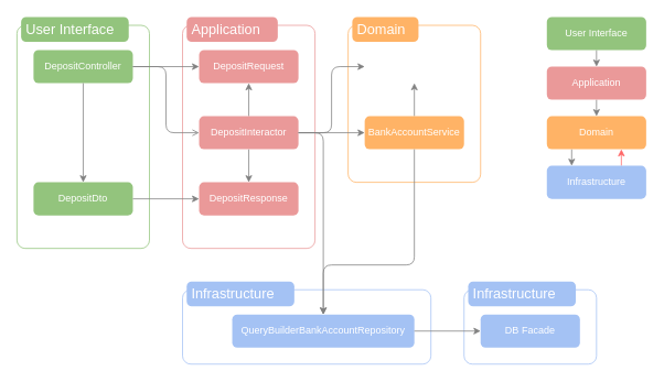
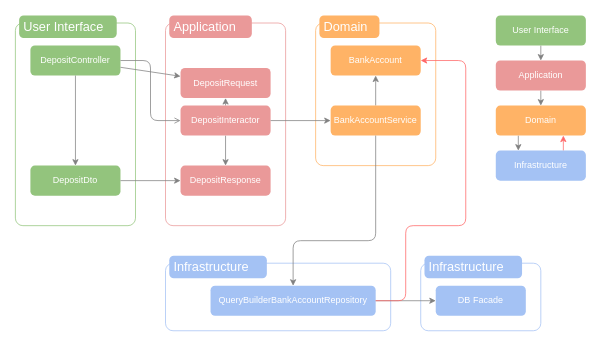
  <mxCell id="0" />
  <mxCell id="1" parent="0" />
  <mxCell id="2" value="" style="shape=mxgraph.mockup.containers.marginRect;rectMarginTop=10;strokeColor=#A4C2F4;strokeWidth=1;dashed=0;rounded=1;arcSize=5;recursiveResize=0;fillColor=none;" parent="1" vertex="1"><mxGeometry x="560" y="340" width="160" height="100" as="geometry" /></mxCell>
  <mxCell id="3" value="Infrastructure" style="shape=rect;strokeColor=none;fillColor=#a4c2f4;strokeWidth=1;dashed=0;rounded=1;arcSize=20;fontColor=#ffffff;fontSize=17;spacing=2;spacingTop=-2;align=left;autosize=1;spacingLeft=4;resizeWidth=0;resizeHeight=0;perimeter=none;" parent="2" vertex="1"><mxGeometry x="5" width="130" height="30" as="geometry" /></mxCell>
  <mxCell id="4" value="&lt;span style=&quot;color: rgb(255, 255, 255);&quot;&gt;DB Facade&lt;/span&gt;" style="rounded=1;whiteSpace=wrap;html=1;fillColor=#a4c2f4ff;strokeColor=none;" parent="2" vertex="1"><mxGeometry x="20" y="40" width="120" height="40" as="geometry" /></mxCell>
  <mxCell id="5" value="" style="shape=mxgraph.mockup.containers.marginRect;rectMarginTop=10;strokeColor=#FFB366;strokeWidth=1;dashed=0;rounded=1;arcSize=5;recursiveResize=0;fillColor=none;" parent="1" vertex="1"><mxGeometry x="420" y="20" width="160" height="200" as="geometry" /></mxCell>
  <mxCell id="6" value="Domain" style="shape=rect;strokeColor=none;fillColor=#FFB366;strokeWidth=1;dashed=0;rounded=1;arcSize=20;fontColor=#ffffff;fontSize=17;spacing=2;spacingTop=-2;align=left;autosize=1;spacingLeft=4;resizeWidth=0;resizeHeight=0;perimeter=none;" parent="5" vertex="1"><mxGeometry x="5" width="80" height="30" as="geometry" /></mxCell>
- <mxCell id="7" value="&lt;font color=&quot;#ffffff&quot;&gt;BankAccount&lt;/font&gt;" style="rounded=1;whiteSpace=wrap;html=1;fillColor=#ffffff;strokeColor=none;" parent="5" vertex="1"><mxGeometry x="20" y="40" width="120" height="40" as="geometry" /></mxCell>
+ <mxCell id="7" value="&lt;font color=&quot;#ffffff&quot;&gt;BankAccount&lt;/font&gt;" style="rounded=1;whiteSpace=wrap;html=1;fillColor=#FFB366;strokeColor=none;" parent="5" vertex="1"><mxGeometry x="20" y="40" width="120" height="40" as="geometry" /></mxCell>
  <mxCell id="8" style="edgeStyle=none;html=1;entryX=0.5;entryY=1;entryDx=0;entryDy=0;strokeColor=#808080;" parent="5" source="9" target="7" edge="1"><mxGeometry relative="1" as="geometry" /></mxCell>
  <mxCell id="9" value="&lt;font color=&quot;#ffffff&quot;&gt;BankAccountService&lt;br&gt;&lt;/font&gt;" style="rounded=1;whiteSpace=wrap;html=1;fillColor=#FFB366;strokeColor=none;" parent="5" vertex="1"><mxGeometry x="20" y="120" width="120" height="40" as="geometry" /></mxCell>
  <mxCell id="10" value="" style="shape=mxgraph.mockup.containers.marginRect;rectMarginTop=10;strokeColor=#93C47D;strokeWidth=1;dashed=0;rounded=1;arcSize=5;recursiveResize=0;fillColor=none;" parent="1" vertex="1"><mxGeometry x="20" y="20" width="160" height="280" as="geometry" /></mxCell>
  <mxCell id="11" value="User Interface" style="shape=rect;strokeColor=none;fillColor=#93c47d;strokeWidth=1;dashed=0;rounded=1;arcSize=20;fontColor=#ffffff;fontSize=17;spacing=2;spacingTop=-2;align=left;autosize=1;spacingLeft=4;resizeWidth=0;resizeHeight=0;perimeter=none;" parent="10" vertex="1"><mxGeometry x="5" width="130" height="30" as="geometry" /></mxCell>
  <mxCell id="12" value="&lt;span style=&quot;color: rgb(255, 255, 255);&quot;&gt;Deposit&lt;/span&gt;&lt;span style=&quot;color: rgb(255, 255, 255);&quot;&gt;Dto&lt;/span&gt;" style="rounded=1;whiteSpace=wrap;html=1;fillColor=#93c47dff;strokeColor=none;" parent="10" vertex="1"><mxGeometry x="20" y="200" width="120" height="40" as="geometry" /></mxCell>
  <mxCell id="13" value="&lt;span style=&quot;color: rgb(255, 255, 255);&quot;&gt;Deposit&lt;/span&gt;&lt;font color=&quot;#ffffff&quot;&gt;Controller&lt;/font&gt;" style="rounded=1;whiteSpace=wrap;html=1;fillColor=#93c47dff;strokeColor=none;" parent="10" vertex="1"><mxGeometry x="20" y="40" width="120" height="40" as="geometry" /></mxCell>
  <mxCell id="14" style="edgeStyle=none;jumpSize=6;html=1;strokeWidth=1;strokeColor=#808080;" parent="10" source="13" target="12" edge="1"><mxGeometry relative="1" as="geometry" /></mxCell>
  <mxCell id="15" value="" style="shape=mxgraph.mockup.containers.marginRect;rectMarginTop=10;strokeColor=#EA9999;strokeWidth=1;dashed=0;rounded=1;arcSize=5;recursiveResize=0;fillColor=none;" parent="1" vertex="1"><mxGeometry x="220" y="20" width="160" height="280" as="geometry" /></mxCell>
  <mxCell id="16" value="Application" style="shape=rect;strokeColor=none;fillColor=#ea9999;strokeWidth=1;dashed=0;rounded=1;arcSize=20;fontColor=#ffffff;fontSize=17;spacing=2;spacingTop=-2;align=left;autosize=1;spacingLeft=4;resizeWidth=0;resizeHeight=0;perimeter=none;" parent="15" vertex="1"><mxGeometry x="5" width="110" height="30" as="geometry" /></mxCell>
- <mxCell id="17" value="&lt;span style=&quot;color: rgb(255, 255, 255);&quot;&gt;Deposit&lt;/span&gt;&lt;font color=&quot;#ffffff&quot;&gt;Request&lt;/font&gt;" style="rounded=1;whiteSpace=wrap;html=1;fillColor=#ea9999ff;strokeColor=none;" parent="15" vertex="1"><mxGeometry x="20" y="40" width="120" height="40" as="geometry" /></mxCell>
+ <mxCell id="17" value="&lt;span style=&quot;color: rgb(255, 255, 255);&quot;&gt;Deposit&lt;/span&gt;&lt;font color=&quot;#ffffff&quot;&gt;Request&lt;/font&gt;" style="rounded=1;whiteSpace=wrap;html=1;fillColor=#ea9999ff;strokeColor=none;" parent="15" vertex="1"><mxGeometry x="20" y="70" width="120" height="40" as="geometry" /></mxCell>
  <mxCell id="18" value="&lt;span style=&quot;color: rgb(255, 255, 255);&quot;&gt;Deposit&lt;/span&gt;&lt;font color=&quot;#ffffff&quot;&gt;Response&lt;/font&gt;" style="rounded=1;whiteSpace=wrap;html=1;fillColor=#ea9999ff;strokeColor=none;" parent="15" vertex="1"><mxGeometry x="20" y="200" width="120" height="40" as="geometry" /></mxCell>
  <mxCell id="19" style="edgeStyle=none;html=1;entryX=0.5;entryY=1;entryDx=0;entryDy=0;strokeColor=#808080;" parent="15" source="21" target="17" edge="1"><mxGeometry relative="1" as="geometry" /></mxCell>
  <mxCell id="20" style="edgeStyle=none;html=1;entryX=0.5;entryY=0;entryDx=0;entryDy=0;strokeColor=#808080;" parent="15" source="21" target="18" edge="1"><mxGeometry relative="1" as="geometry" /></mxCell>
  <mxCell id="21" value="&lt;span style=&quot;color: rgb(255, 255, 255);&quot;&gt;Deposit&lt;/span&gt;&lt;font color=&quot;#ffffff&quot;&gt;Interactor&lt;/font&gt;" style="rounded=1;whiteSpace=wrap;html=1;fillColor=#ea9999ff;strokeColor=none;" parent="15" vertex="1"><mxGeometry x="20" y="120" width="120" height="40" as="geometry" /></mxCell>
  <mxCell id="22" style="edgeStyle=none;html=1;strokeColor=#808080;" parent="1" source="21" target="9" edge="1"><mxGeometry relative="1" as="geometry" /></mxCell>
  <mxCell id="23" style="edgeStyle=none;html=1;entryX=0;entryY=0.5;entryDx=0;entryDy=0;strokeColor=#808080;" parent="1" source="12" target="18" edge="1"><mxGeometry relative="1" as="geometry" /></mxCell>
- <mxCell id="24" style="edgeStyle=none;html=1;entryX=0;entryY=0.5;entryDx=0;entryDy=0;strokeColor=#808080;" parent="1" source="21" target="7" edge="1"><mxGeometry relative="1" as="geometry"><Array as="points"><mxPoint x="400" y="160" /><mxPoint x="400" y="80" /></Array></mxGeometry></mxCell>
  <mxCell id="25" style="edgeStyle=none;html=1;strokeColor=#808080;" parent="1" source="13" target="17" edge="1"><mxGeometry relative="1" as="geometry" /></mxCell>
  <mxCell id="26" style="edgeStyle=none;html=1;entryX=0;entryY=0.5;entryDx=0;entryDy=0;strokeColor=#808080;endArrow=open;" parent="1" source="13" target="21" edge="1"><mxGeometry relative="1" as="geometry"><Array as="points"><mxPoint x="200" y="80" /><mxPoint x="200" y="160" /></Array></mxGeometry></mxCell>
  <mxCell id="27" value="" style="shape=mxgraph.mockup.containers.marginRect;rectMarginTop=10;strokeColor=#A4C2F4;strokeWidth=1;dashed=0;rounded=1;arcSize=5;recursiveResize=0;fillColor=none;" parent="1" vertex="1"><mxGeometry x="220" y="340" width="300" height="100" as="geometry" /></mxCell>
  <mxCell id="28" value="Infrastructure" style="shape=rect;strokeColor=none;fillColor=#a4c2f4;strokeWidth=1;dashed=0;rounded=1;arcSize=20;fontColor=#ffffff;fontSize=17;spacing=2;spacingTop=-2;align=left;autosize=1;spacingLeft=4;resizeWidth=0;resizeHeight=0;perimeter=none;" parent="27" vertex="1"><mxGeometry x="5" width="130" height="30" as="geometry" /></mxCell>
  <mxCell id="29" value="&lt;span style=&quot;color: rgb(255, 255, 255);&quot;&gt;QueryBuilderBankAccountRepository&lt;/span&gt;" style="rounded=1;whiteSpace=wrap;html=1;fillColor=#a4c2f4ff;strokeColor=none;" parent="27" vertex="1"><mxGeometry x="60" y="40" width="220" height="40" as="geometry" /></mxCell>
  <mxCell id="30" style="edgeStyle=none;html=1;strokeColor=#808080;" parent="1" source="29" target="4" edge="1"><mxGeometry relative="1" as="geometry" /></mxCell>
  <mxCell id="31" style="edgeStyle=none;html=1;entryX=0.5;entryY=0;entryDx=0;entryDy=0;strokeColor=#808080;" parent="1" source="9" target="29" edge="1"><mxGeometry relative="1" as="geometry"><Array as="points"><mxPoint x="500" y="320" /><mxPoint x="390" y="320" /></Array></mxGeometry></mxCell>
- <mxCell id="32" style="edgeStyle=none;html=1;entryX=0.5;entryY=0;entryDx=0;entryDy=0;strokeColor=#808080;" parent="1" source="21" target="29" edge="1"><mxGeometry relative="1" as="geometry"><Array as="points"><mxPoint x="390" y="160" /></Array></mxGeometry></mxCell>
+ <mxCell id="33" style="edgeStyle=none;html=1;entryX=1;entryY=0.5;entryDx=0;entryDy=0;strokeColor=#FF6666;" parent="1" source="29" target="7" edge="1"><mxGeometry relative="1" as="geometry"><Array as="points"><mxPoint x="540" y="400" /><mxPoint x="540" y="300" /><mxPoint x="620" y="300" /><mxPoint x="620" y="80" /></Array></mxGeometry></mxCell>
  <mxCell id="34" style="edgeStyle=none;html=1;entryX=0.5;entryY=0;entryDx=0;entryDy=0;strokeColor=#808080;" edge="1" parent="1" source="35" target="37"><mxGeometry relative="1" as="geometry" /></mxCell>
  <mxCell id="35" value="&lt;font color=&quot;#ffffff&quot;&gt;User Interface&lt;/font&gt;" style="rounded=1;whiteSpace=wrap;html=1;fillColor=#93c47dff;strokeColor=none;glass=0;shadow=0;" vertex="1" parent="1"><mxGeometry x="660" y="20" width="120" height="40" as="geometry" /></mxCell>
  <mxCell id="36" style="edgeStyle=none;html=1;entryX=0.5;entryY=0;entryDx=0;entryDy=0;strokeColor=#808080;" edge="1" parent="1" source="37" target="39"><mxGeometry relative="1" as="geometry" /></mxCell>
  <mxCell id="37" value="&lt;font color=&quot;#ffffff&quot;&gt;Application&lt;br&gt;&lt;/font&gt;" style="rounded=1;whiteSpace=wrap;html=1;fillColor=#ea9999ff;strokeColor=none;glass=0;shadow=0;" vertex="1" parent="1"><mxGeometry x="660" y="80" width="120" height="40" as="geometry" /></mxCell>
  <mxCell id="38" style="edgeStyle=none;html=1;exitX=0.25;exitY=1;exitDx=0;exitDy=0;entryX=0.25;entryY=0;entryDx=0;entryDy=0;strokeColor=#808080;" edge="1" parent="1" source="39" target="41"><mxGeometry relative="1" as="geometry" /></mxCell>
  <mxCell id="39" value="&lt;font color=&quot;#ffffff&quot;&gt;Domain&lt;/font&gt;" style="rounded=1;whiteSpace=wrap;html=1;fillColor=#FFB366;strokeColor=none;glass=0;shadow=0;" vertex="1" parent="1"><mxGeometry x="660" y="140" width="120" height="40" as="geometry" /></mxCell>
  <mxCell id="40" style="edgeStyle=none;html=1;exitX=0.75;exitY=0;exitDx=0;exitDy=0;entryX=0.75;entryY=1;entryDx=0;entryDy=0;strokeColor=#FF6666;" edge="1" parent="1" source="41" target="39"><mxGeometry relative="1" as="geometry" /></mxCell>
  <mxCell id="41" value="&lt;font color=&quot;#ffffff&quot;&gt;Infrastructure&lt;/font&gt;" style="rounded=1;whiteSpace=wrap;html=1;fillColor=#a4c2f4ff;strokeColor=none;" vertex="1" parent="1"><mxGeometry x="660" y="200" width="120" height="40" as="geometry" /></mxCell>
